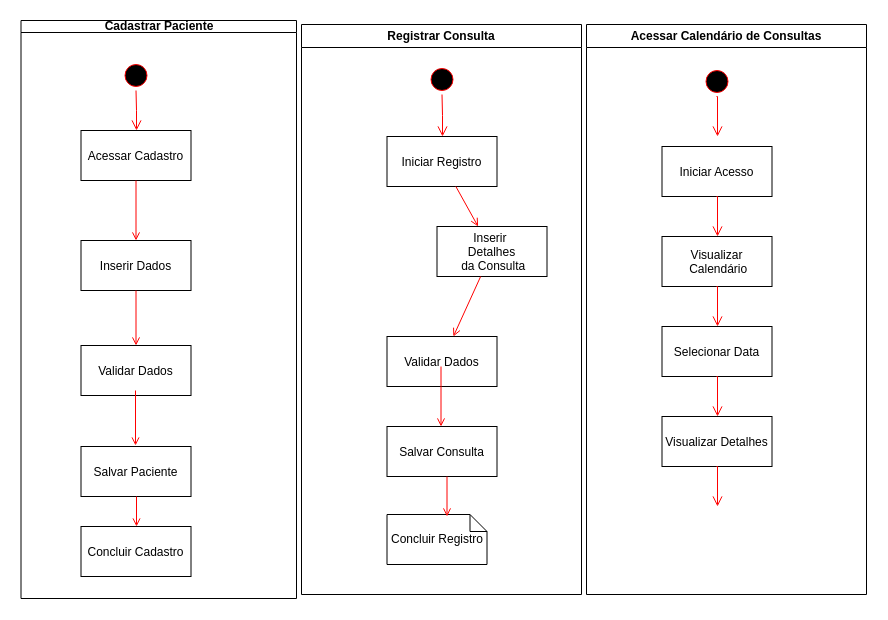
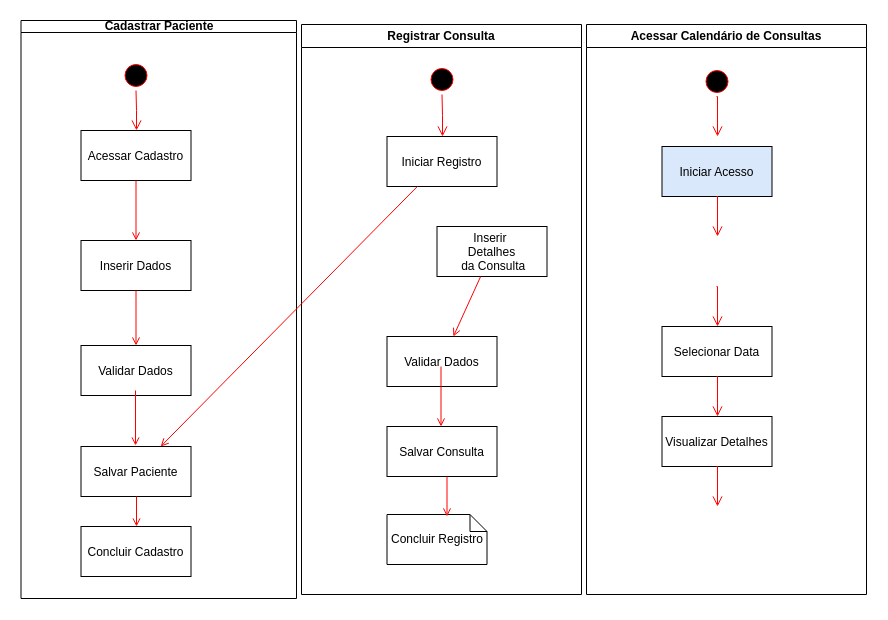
  <mxCell id="0" />
  <mxCell id="1" parent="0" />
  <mxCell id="2" value="Cadastrar Paciente" style="swimlane;whiteSpace=wrap;startSize=12;" parent="1" vertex="1"><mxGeometry x="20.5" y="20" width="275.5" height="578" as="geometry" /></mxCell>
  <mxCell id="3" value="" style="ellipse;shape=startState;fillColor=#000000;strokeColor=#ff0000;" parent="2" vertex="1"><mxGeometry x="100" y="40" width="30" height="30" as="geometry" /></mxCell>
  <mxCell id="4" value="" style="edgeStyle=elbowEdgeStyle;elbow=horizontal;verticalAlign=bottom;endArrow=open;endSize=8;strokeColor=#FF0000;endFill=1;rounded=0" parent="2" source="3" target="5" edge="1"><mxGeometry x="100" y="40" as="geometry"><mxPoint x="115" y="110" as="targetPoint" /></mxGeometry></mxCell>
  <mxCell id="5" value="Acessar Cadastro" style="" parent="2" vertex="1"><mxGeometry x="60" y="110" width="110" height="50" as="geometry" /></mxCell>
  <mxCell id="6" value="Inserir Dados" style="" parent="2" vertex="1"><mxGeometry x="60" y="220" width="110" height="50" as="geometry" /></mxCell>
  <mxCell id="7" value="" style="endArrow=open;strokeColor=#FF0000;endFill=1;rounded=0" parent="2" source="5" target="6" edge="1"><mxGeometry relative="1" as="geometry" /></mxCell>
  <mxCell id="8" value="Validar Dados" style="" parent="2" vertex="1"><mxGeometry x="60" y="325" width="110" height="50" as="geometry" /></mxCell>
  <mxCell id="9" value="" style="endArrow=open;strokeColor=#FF0000;endFill=1;rounded=0" parent="2" source="6" target="8" edge="1"><mxGeometry relative="1" as="geometry" /></mxCell>
  <mxCell id="10" value="" style="endArrow=open;strokeColor=#FF0000;endFill=1;rounded=0" edge="1" parent="2"><mxGeometry relative="1" as="geometry"><mxPoint x="114.5" y="370" as="sourcePoint" /><mxPoint x="114.5" y="425" as="targetPoint" /></mxGeometry></mxCell>
  <mxCell id="11" value="Salvar Paciente" style="" vertex="1" parent="2"><mxGeometry x="60" y="426" width="110" height="50" as="geometry" /></mxCell>
  <mxCell id="12" value="" style="endArrow=open;strokeColor=#FF0000;endFill=1;rounded=0" edge="1" parent="2"><mxGeometry relative="1" as="geometry"><mxPoint x="115.5" y="476" as="sourcePoint" /><mxPoint x="115.5" y="506" as="targetPoint" /></mxGeometry></mxCell>
  <mxCell id="13" value="Concluir Cadastro" style="" vertex="1" parent="2"><mxGeometry x="60" y="506" width="110" height="50" as="geometry" /></mxCell>
  <mxCell id="14" value="Registrar Consulta" style="swimlane;whiteSpace=wrap" parent="1" vertex="1"><mxGeometry x="301" y="24" width="280" height="570" as="geometry" /></mxCell>
  <mxCell id="15" value="" style="ellipse;shape=startState;fillColor=#000000;strokeColor=#ff0000;" parent="14" vertex="1"><mxGeometry x="125.5" y="40" width="30" height="30" as="geometry" /></mxCell>
  <mxCell id="16" value="" style="edgeStyle=elbowEdgeStyle;elbow=horizontal;verticalAlign=bottom;endArrow=open;endSize=8;strokeColor=#FF0000;endFill=1;rounded=0" parent="14" source="15" target="17" edge="1"><mxGeometry x="40" y="20" as="geometry"><mxPoint x="55" y="90" as="targetPoint" /></mxGeometry></mxCell>
  <mxCell id="17" value="Iniciar Registro" style="" parent="14" vertex="1"><mxGeometry x="85.5" y="112" width="110" height="50" as="geometry" /></mxCell>
  <mxCell id="18" value="Inserir &#10;Detalhes&#10; da Consulta" style="" parent="14" vertex="1"><mxGeometry x="135.5" y="202" width="110" height="50" as="geometry" /></mxCell>
- <mxCell id="19" value="" style="endArrow=open;strokeColor=#FF0000;endFill=1;rounded=0" parent="14" source="17" target="18" edge="1"><mxGeometry relative="1" as="geometry" /></mxCell>
+ <mxCell id="19" value="" style="endArrow=open;strokeColor=#FF0000;endFill=1;rounded=0;" parent="14" source="17" target="11" edge="1"><mxGeometry relative="1" as="geometry" /></mxCell>
  <mxCell id="20" value="Validar Dados" style="" parent="14" vertex="1"><mxGeometry x="85.5" y="312" width="110" height="50" as="geometry" /></mxCell>
  <mxCell id="21" value="" style="endArrow=open;strokeColor=#FF0000;endFill=1;rounded=0" parent="14" source="18" target="20" edge="1"><mxGeometry relative="1" as="geometry" /></mxCell>
  <mxCell id="22" value="Salvar Consulta" style="" parent="14" vertex="1"><mxGeometry x="85.5" y="402" width="110" height="50" as="geometry" /></mxCell>
  <mxCell id="23" value="Concluir Registro" style="shape=note;whiteSpace=wrap;size=17" parent="14" vertex="1"><mxGeometry x="85.5" y="490" width="100" height="50" as="geometry" /></mxCell>
  <mxCell id="24" value="" style="endArrow=open;strokeColor=#FF0000;endFill=1;rounded=0" edge="1" parent="14"><mxGeometry relative="1" as="geometry"><mxPoint x="139.5" y="342" as="sourcePoint" /><mxPoint x="139.5" y="402" as="targetPoint" /></mxGeometry></mxCell>
  <mxCell id="25" value="" style="endArrow=open;strokeColor=#FF0000;endFill=1;rounded=0;entryX=0.6;entryY=0.04;entryDx=0;entryDy=0;entryPerimeter=0;" edge="1" parent="14" target="23"><mxGeometry relative="1" as="geometry"><mxPoint x="145.5" y="452" as="sourcePoint" /><mxPoint x="140" y="482" as="targetPoint" /><Array as="points" /></mxGeometry></mxCell>
  <mxCell id="26" value="Acessar Calendário de Consultas" style="swimlane;whiteSpace=wrap" parent="1" vertex="1"><mxGeometry x="586" y="24" width="280" height="570" as="geometry" /></mxCell>
  <mxCell id="27" value="Visualizar Detalhes" style="" parent="26" vertex="1"><mxGeometry x="75.5" y="392" width="110" height="50" as="geometry" /></mxCell>
  <mxCell id="28" value="" style="ellipse;shape=startState;fillColor=#000000;strokeColor=#ff0000;" vertex="1" parent="26"><mxGeometry x="115.5" y="42" width="30" height="30" as="geometry" /></mxCell>
  <mxCell id="29" value="" style="edgeStyle=elbowEdgeStyle;elbow=horizontal;verticalAlign=bottom;endArrow=open;endSize=8;strokeColor=#FF0000;endFill=1;rounded=0" edge="1" parent="26"><mxGeometry x="-684.5" y="-108" as="geometry"><mxPoint x="131" y="112" as="targetPoint" /><mxPoint x="130" y="72" as="sourcePoint" /></mxGeometry></mxCell>
- <mxCell id="30" value="Iniciar Acesso" style="" vertex="1" parent="26"><mxGeometry x="75.5" y="122" width="110" height="50" as="geometry" /></mxCell>
+ <mxCell id="30" value="Iniciar Acesso" style="fillColor=#dae8fc;" vertex="1" parent="26"><mxGeometry x="75.5" y="122" width="110" height="50" as="geometry" /></mxCell>
  <mxCell id="31" value="" style="edgeStyle=elbowEdgeStyle;elbow=horizontal;verticalAlign=bottom;endArrow=open;endSize=8;strokeColor=#FF0000;endFill=1;rounded=0" edge="1" parent="26"><mxGeometry x="-1409" y="-236" as="geometry"><mxPoint x="131" y="212" as="targetPoint" /><mxPoint x="130" y="172" as="sourcePoint" /></mxGeometry></mxCell>
- <mxCell id="32" value="Visualizar&#10; Calendário" style="" vertex="1" parent="26"><mxGeometry x="75.5" y="212" width="110" height="50" as="geometry" /></mxCell>
  <mxCell id="33" value="" style="edgeStyle=elbowEdgeStyle;elbow=horizontal;verticalAlign=bottom;endArrow=open;endSize=8;strokeColor=#FF0000;endFill=1;rounded=0" edge="1" parent="26"><mxGeometry x="-2133.5" y="-364" as="geometry"><mxPoint x="131" y="302" as="targetPoint" /><mxPoint x="130" y="262" as="sourcePoint" /></mxGeometry></mxCell>
  <mxCell id="34" value="Selecionar Data" style="" vertex="1" parent="26"><mxGeometry x="75.5" y="302" width="110" height="50" as="geometry" /></mxCell>
  <mxCell id="35" value="" style="edgeStyle=elbowEdgeStyle;elbow=horizontal;verticalAlign=bottom;endArrow=open;endSize=8;strokeColor=#FF0000;endFill=1;rounded=0" edge="1" parent="26"><mxGeometry x="-2863.5" y="-492" as="geometry"><mxPoint x="131" y="392" as="targetPoint" /><mxPoint x="130" y="352" as="sourcePoint" /></mxGeometry></mxCell>
  <mxCell id="36" value="" style="edgeStyle=elbowEdgeStyle;elbow=horizontal;verticalAlign=bottom;endArrow=open;endSize=8;strokeColor=#FF0000;endFill=1;rounded=0" edge="1" parent="26"><mxGeometry x="-3593.5" y="-620" as="geometry"><mxPoint x="131" y="482" as="targetPoint" /><mxPoint x="130" y="442" as="sourcePoint" /></mxGeometry></mxCell>
